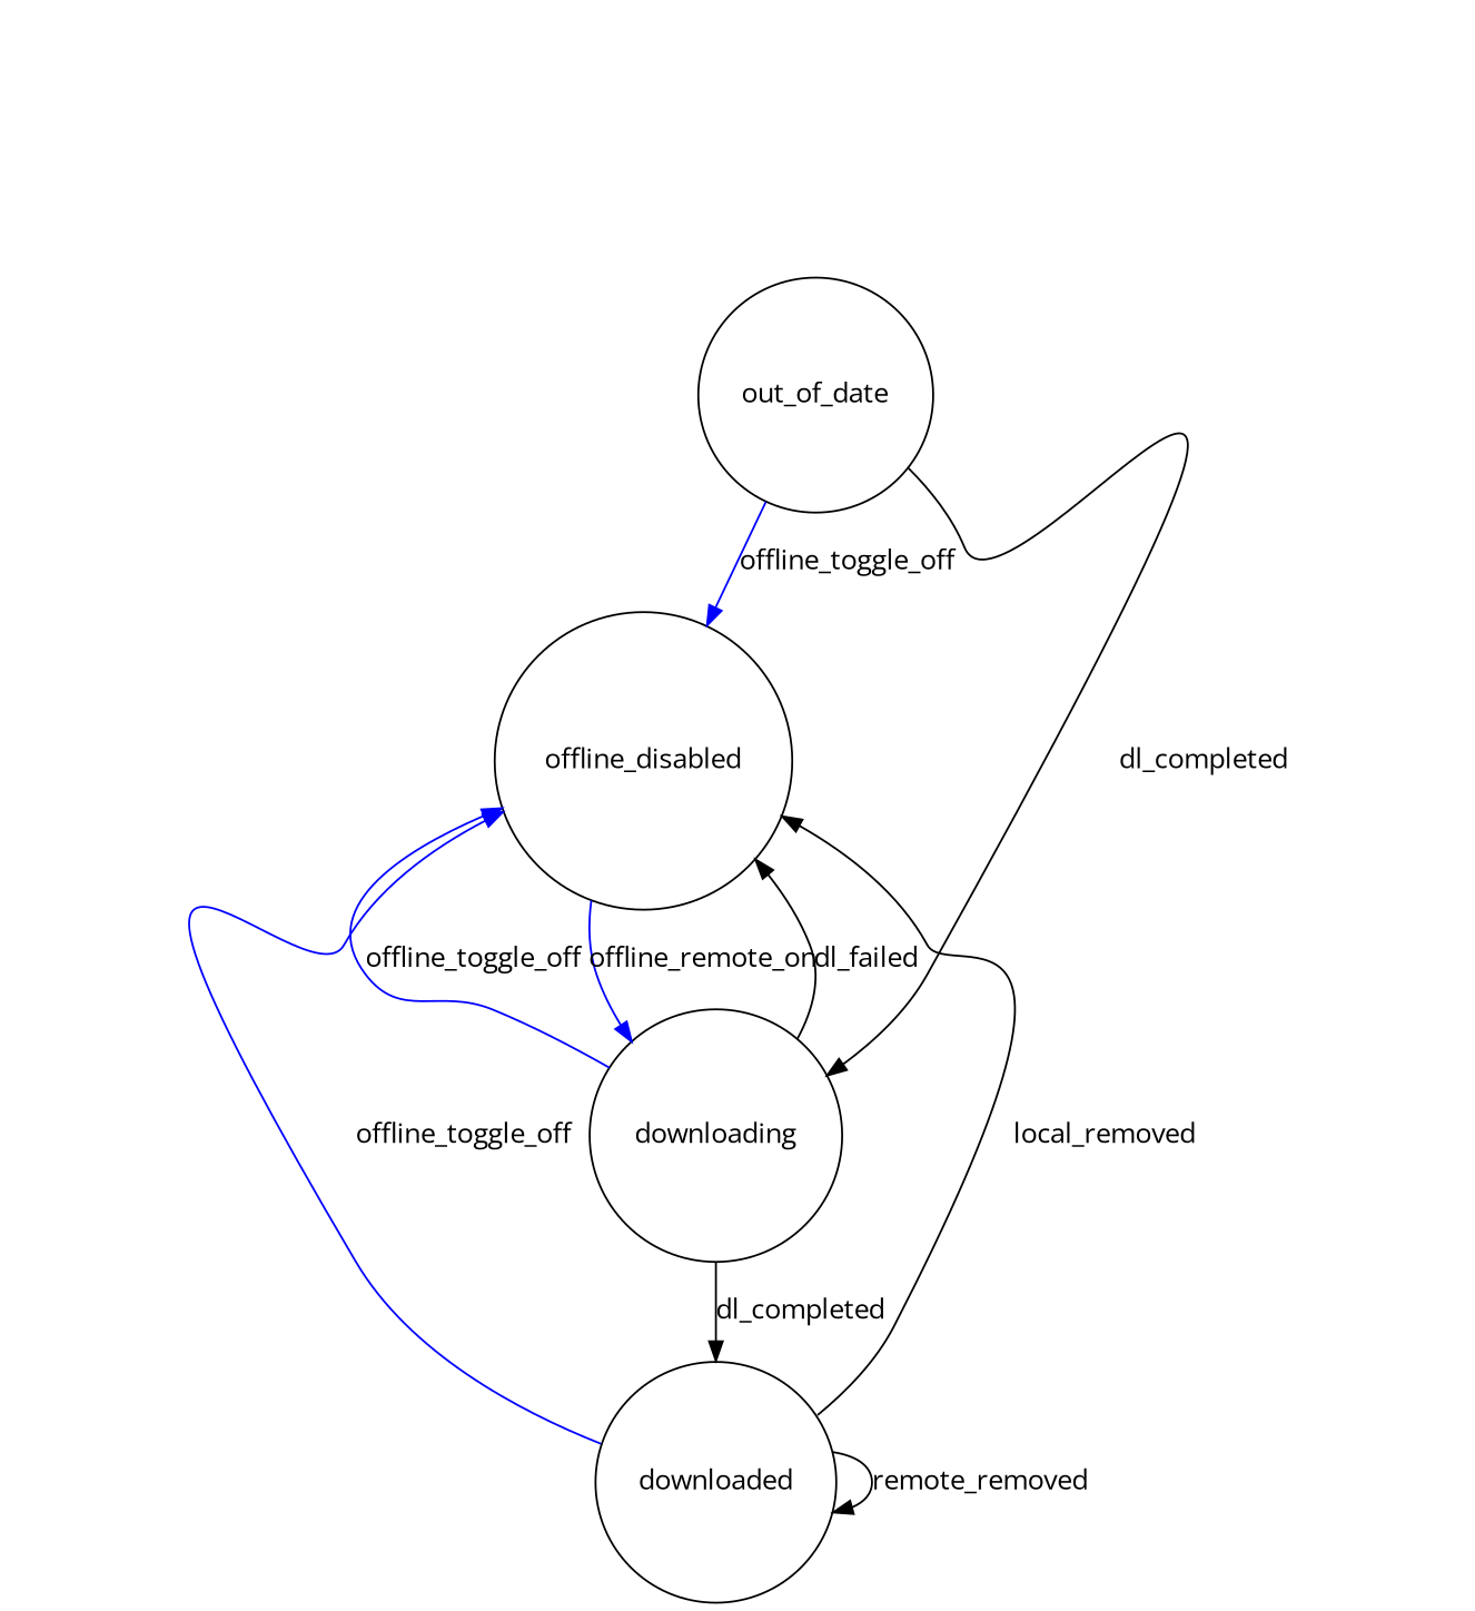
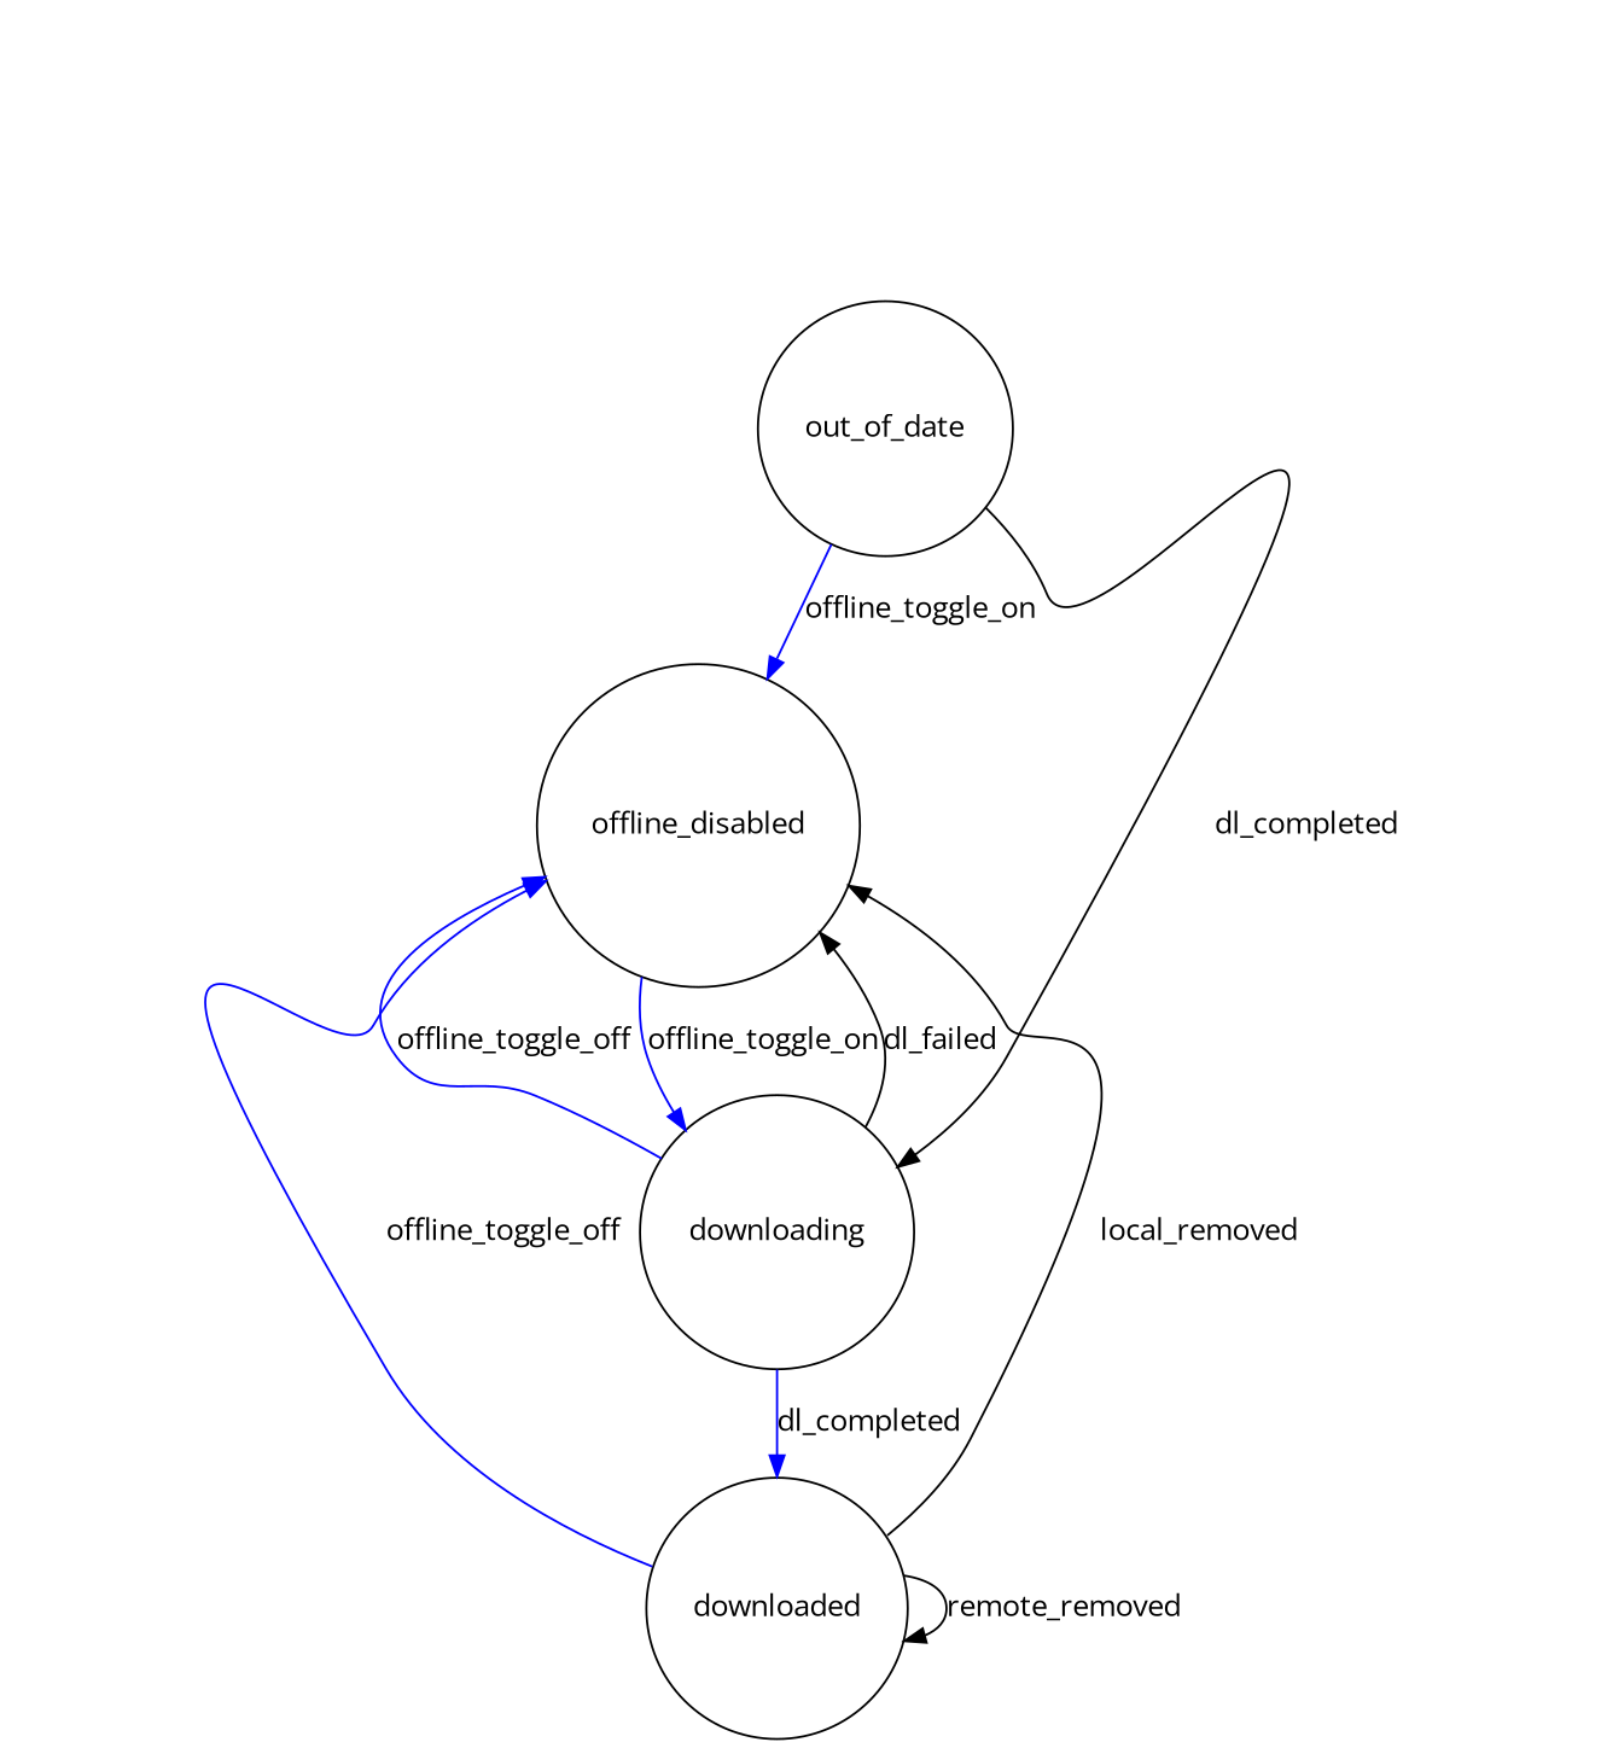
  digraph {
    fontname="Open Sans"
    rankdir=TB
    node [fontname="Open Sans" shape=circle]
    edge [fontname="Open Sans"]
    offline_disabled
    downloading
    downloaded
    out_of_date
-   offline_disabled -> downloading [color=blue label=offline_remote_on]
+   offline_disabled -> downloading [color=blue label=offline_toggle_on]
    downloading -> offline_disabled [label=dl_failed]
    downloading -> offline_disabled [color=blue label=offline_toggle_off]
-   downloading -> downloaded [label=dl_completed]
+   downloading -> downloaded [label=dl_completed color=blue]
    downloaded -> offline_disabled [label=local_removed]
    downloaded -> offline_disabled [color=blue label=offline_toggle_off]
    downloaded -> downloaded [label=remote_removed]
-   out_of_date -> offline_disabled [color=blue label=offline_toggle_off]
+   out_of_date -> offline_disabled [color=blue label=offline_toggle_on]
    out_of_date -> downloading [label=dl_completed]
  }
